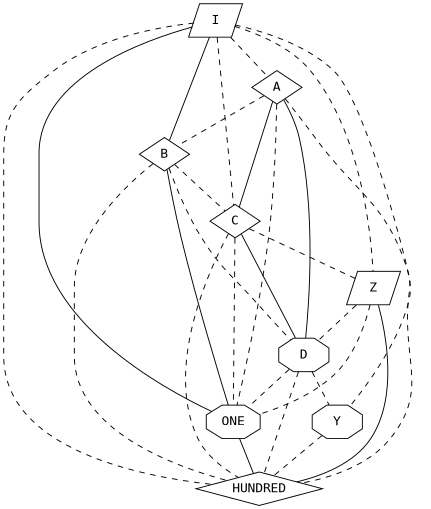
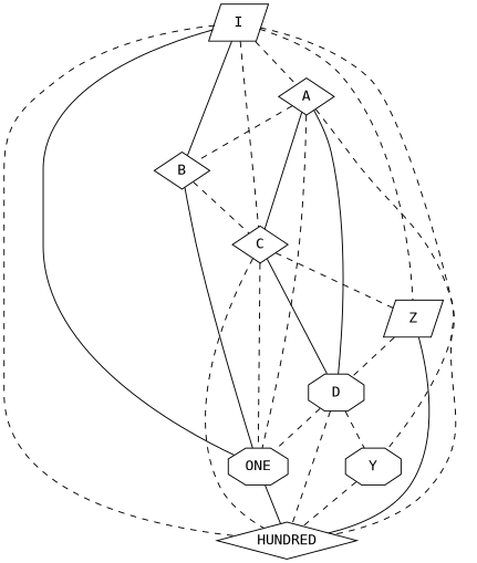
  graph {
    fontname="DejaVu Sans Mono"
    node [fontname="DejaVu Sans Mono" shape=diamond]
    edge [fontname="DejaVu Sans Mono" style=dashed]
    I [shape=parallelogram]
    A
    B
    C
    Y [shape=octagon]
    Z [shape=parallelogram]
    ONE [shape=octagon]
    HUNDRED
    D [shape=octagon]
    I -- A
    I -- B [style=solid]
    I -- C
    I -- Y
    I -- Z
    I -- ONE [style=solid]
    I -- HUNDRED
    A -- B
    A -- C [style=solid]
    A -- ONE
    A -- HUNDRED
    A -- D [style=solid]
    B -- C
    B -- ONE [style=solid]
-   B -- HUNDRED
-   B -- D
    C -- Z
    C -- ONE
    C -- HUNDRED
    C -- D [style=solid]
    Y -- HUNDRED
-   Z -- ONE
    Z -- HUNDRED [style=solid]
    Z -- D
    ONE -- HUNDRED [style=solid]
    D -- Y
    D -- ONE
    D -- HUNDRED
  }
